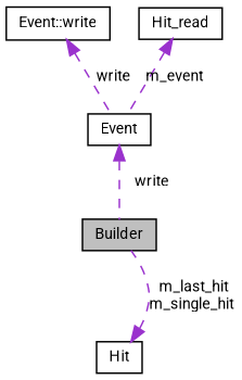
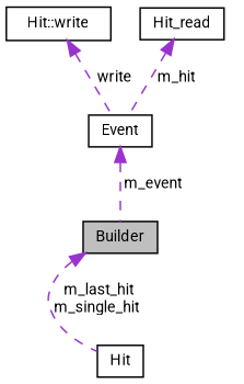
  digraph {
    fontname=Roboto
    node [color=black fillcolor=white fontname=Roboto fontsize=10 shape=record style=filled]
    edge [color=darkorchid3 dir=back fontname=Roboto fontsize=10 labelfontname=Helvetica labelfontsize=10 style=dashed]
    n1 [fillcolor=grey75 fontcolor=black height=0.2 label=Builder width=0.4]
    n2 [height=0.2 label=Event width=0.4]
-   n3 [height=0.2 label="Event::write" width=0.4]
+   n3 [height=0.2 label="Hit::write" width=0.4]
    n4 [height=0.2 label=Hit_read width=0.4]
    n5 [height=0.2 label=Hit width=0.4]
-   n2 -> n1 [label=" write"]
+   n2 -> n1 [label=" m_event"]
    n3 -> n2 [label=" write"]
-   n4 -> n2 [label=" m_event"]
-   n5 -> n1 [label=" m_last_hit\nm_single_hit"]
+   n4 -> n2 [label=" m_hit"]
+   n1 -> n5 [label=" m_last_hit\nm_single_hit"]
  }
